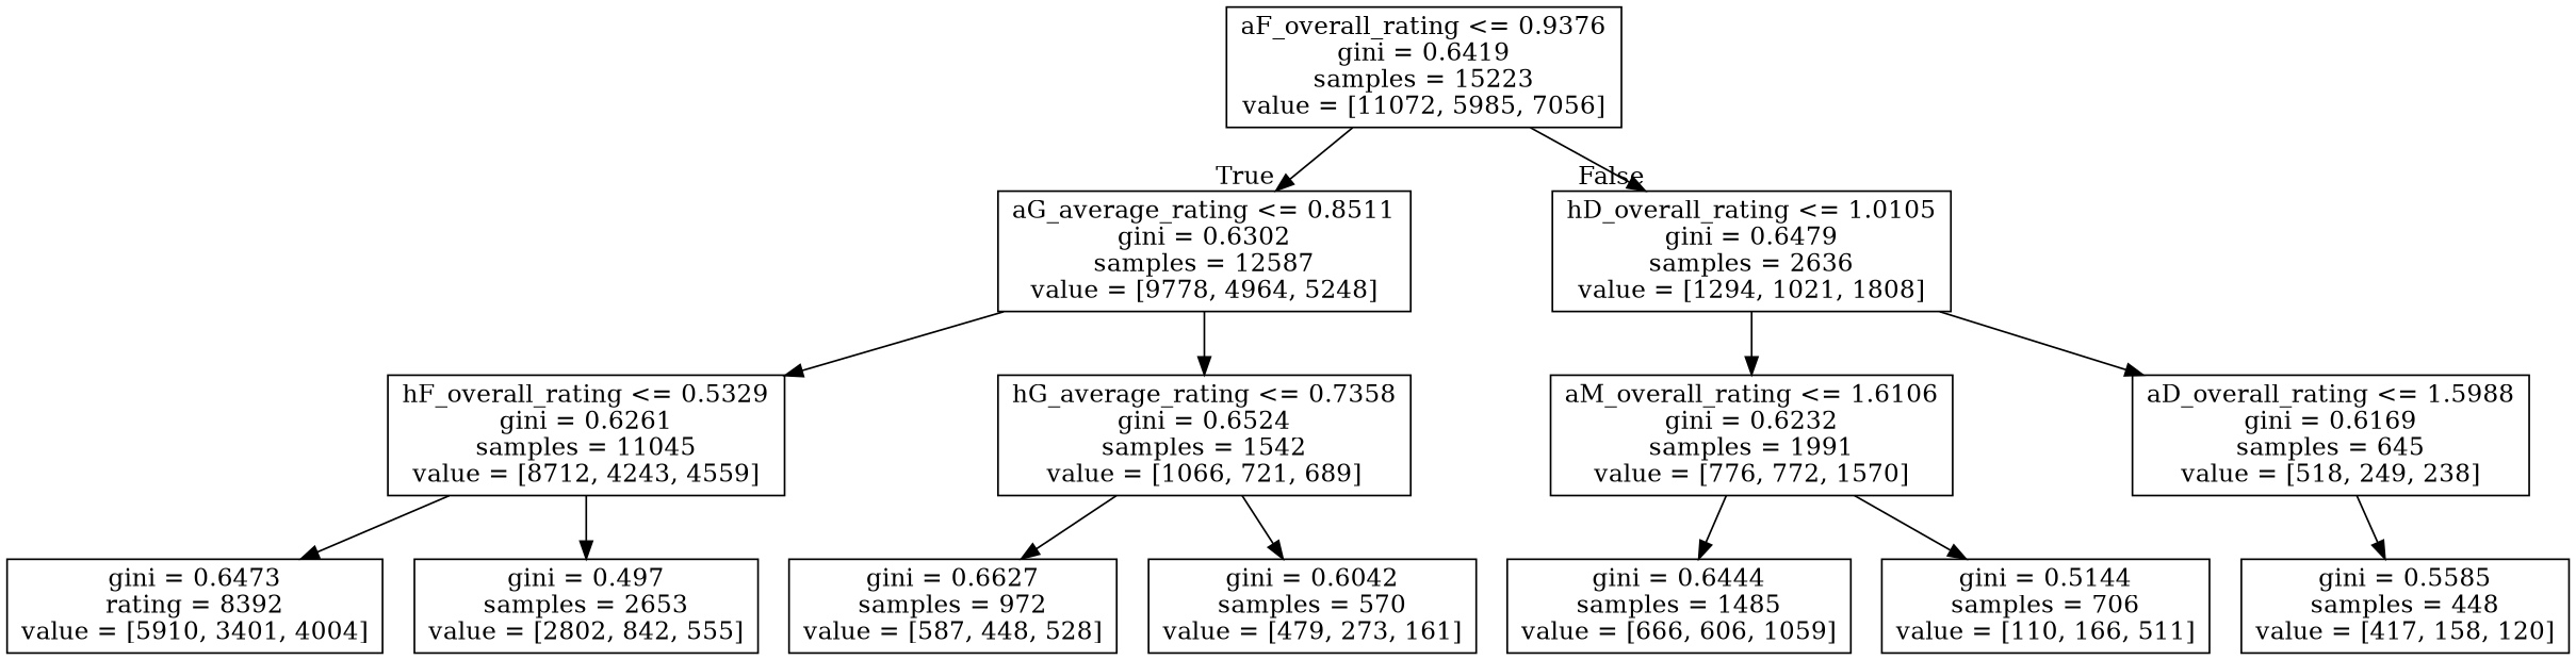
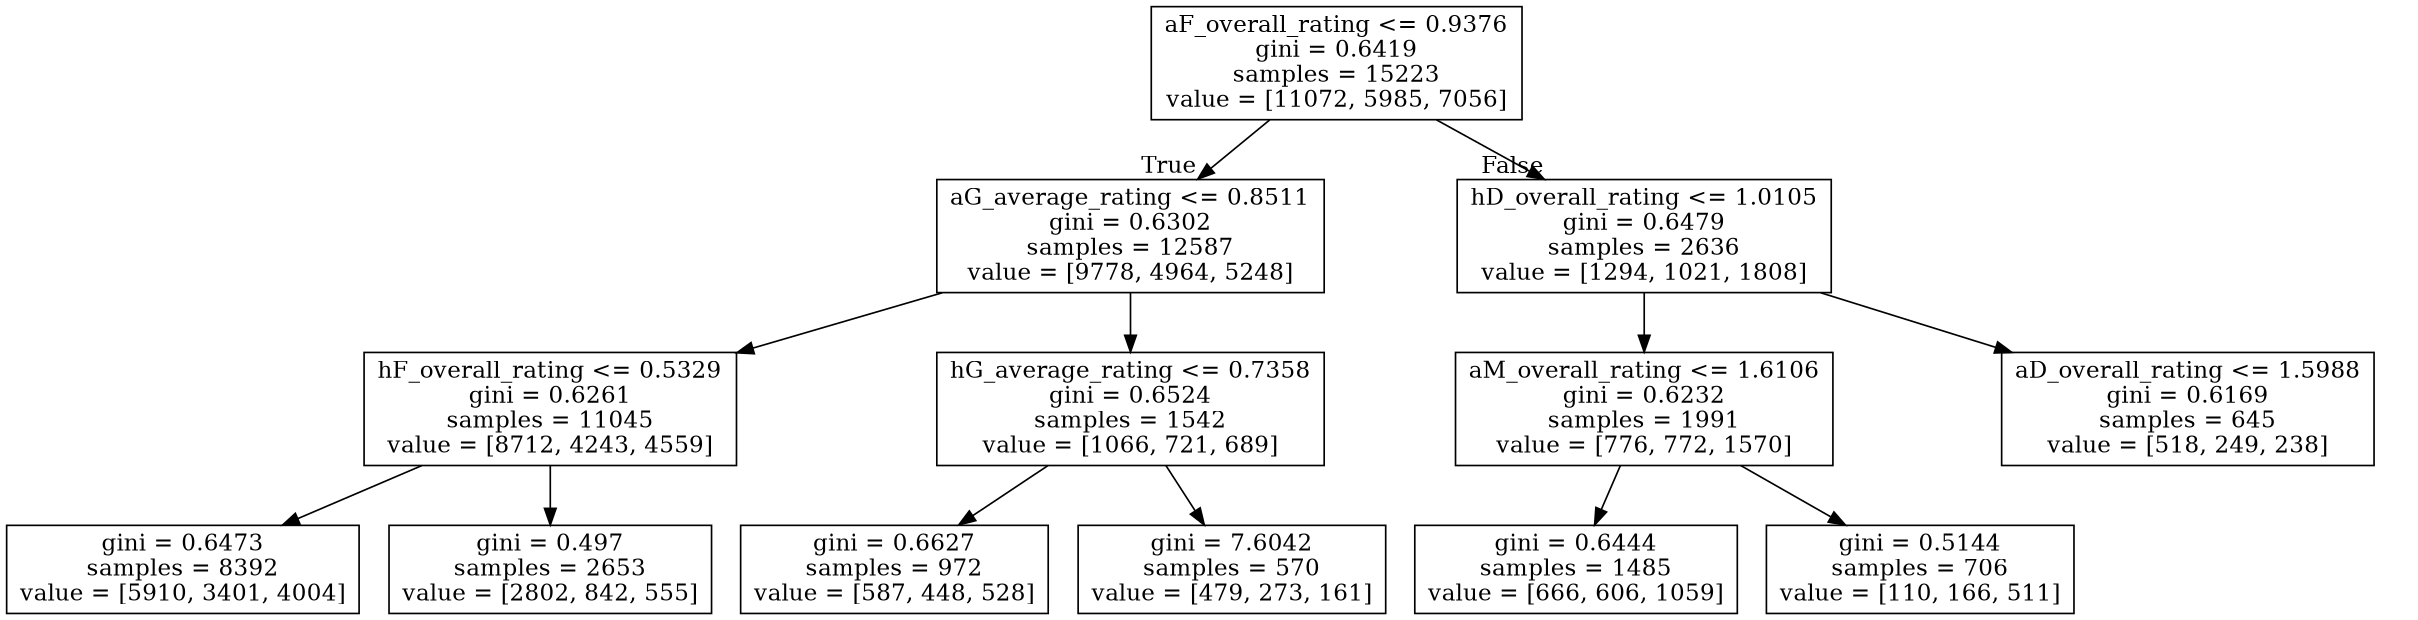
  digraph {
    node [shape=box]
    n1 [label="aF_overall_rating <= 0.9376\ngini = 0.6419\nsamples = 15223\nvalue = [11072, 5985, 7056]"]
    n2 [label="aG_average_rating <= 0.8511\ngini = 0.6302\nsamples = 12587\nvalue = [9778, 4964, 5248]"]
    n3 [label="hD_overall_rating <= 1.0105\ngini = 0.6479\nsamples = 2636\nvalue = [1294, 1021, 1808]"]
    n4 [label="hF_overall_rating <= 0.5329\ngini = 0.6261\nsamples = 11045\nvalue = [8712, 4243, 4559]"]
    n5 [label="hG_average_rating <= 0.7358\ngini = 0.6524\nsamples = 1542\nvalue = [1066, 721, 689]"]
    n6 [label="aM_overall_rating <= 1.6106\ngini = 0.6232\nsamples = 1991\nvalue = [776, 772, 1570]"]
    n7 [label="aD_overall_rating <= 1.5988\ngini = 0.6169\nsamples = 645\nvalue = [518, 249, 238]"]
-   n8 [label="gini = 0.6473\nrating = 8392\nvalue = [5910, 3401, 4004]"]
+   n8 [label="gini = 0.6473\nsamples = 8392\nvalue = [5910, 3401, 4004]"]
    n9 [label="gini = 0.497\nsamples = 2653\nvalue = [2802, 842, 555]"]
    n10 [label="gini = 0.6627\nsamples = 972\nvalue = [587, 448, 528]"]
-   n11 [label="gini = 0.6042\nsamples = 570\nvalue = [479, 273, 161]"]
+   n11 [label="gini = 7.6042\nsamples = 570\nvalue = [479, 273, 161]"]
    n12 [label="gini = 0.6444\nsamples = 1485\nvalue = [666, 606, 1059]"]
    n13 [label="gini = 0.5144\nsamples = 706\nvalue = [110, 166, 511]"]
-   n14 [label="gini = 0.5585\nsamples = 448\nvalue = [417, 158, 120]"]
    n1 -> n2 [headlabel=True labelangle=45 labeldistance=2.5]
    n1 -> n3 [headlabel=False labelangle=-45 labeldistance=2.5]
    n2 -> n4
    n2 -> n5
    n3 -> n6
    n3 -> n7
    n4 -> n8
    n4 -> n9
    n5 -> n10
    n5 -> n11
    n6 -> n12
    n6 -> n13
-   n7 -> n14
  }
